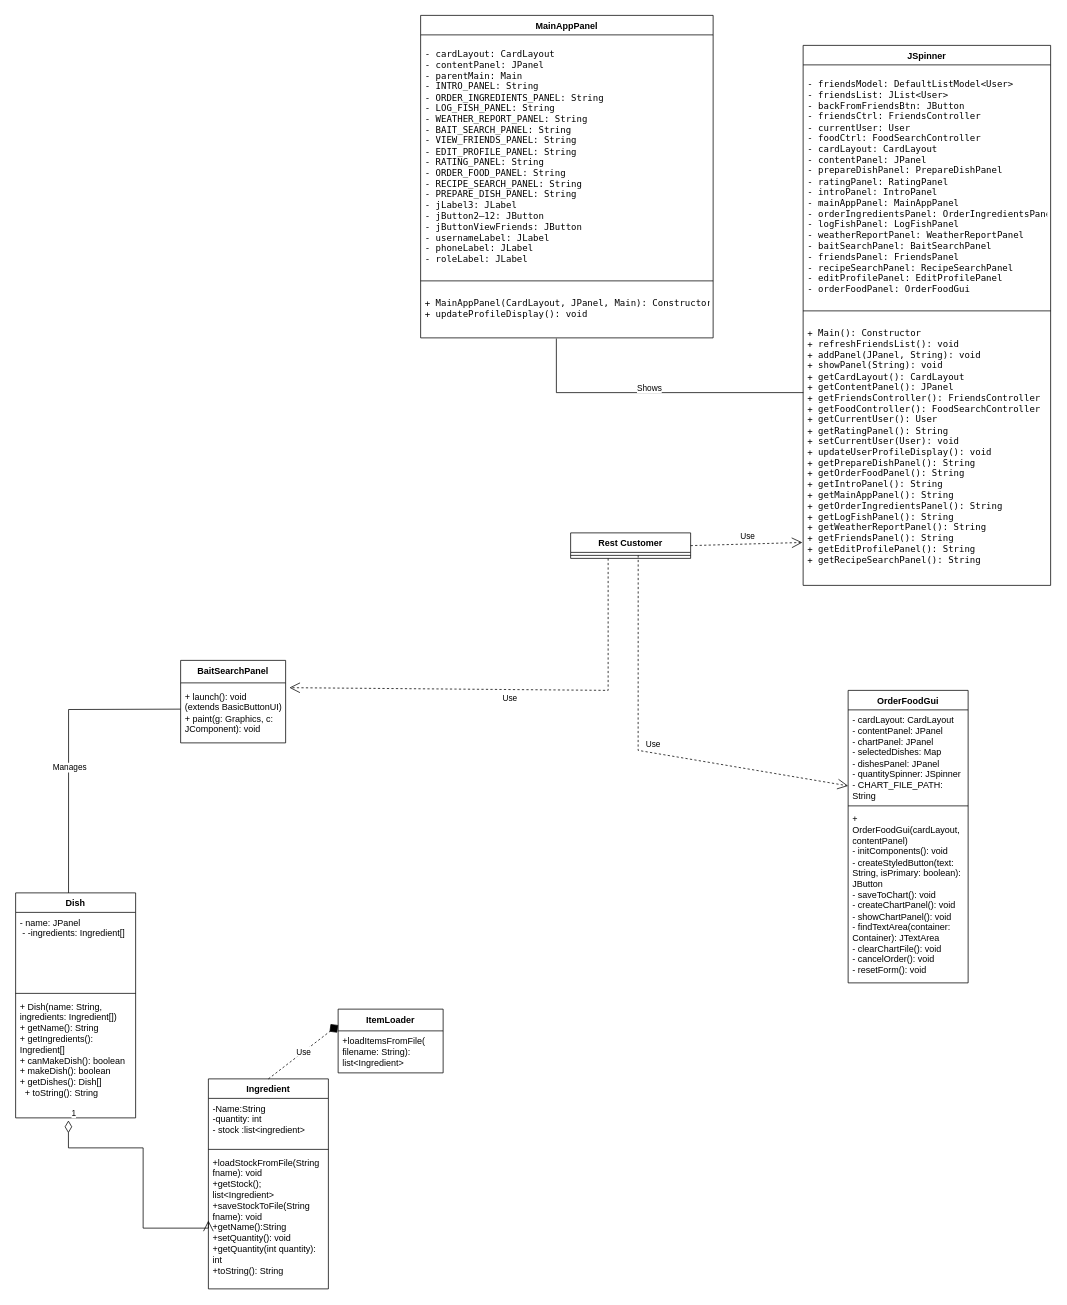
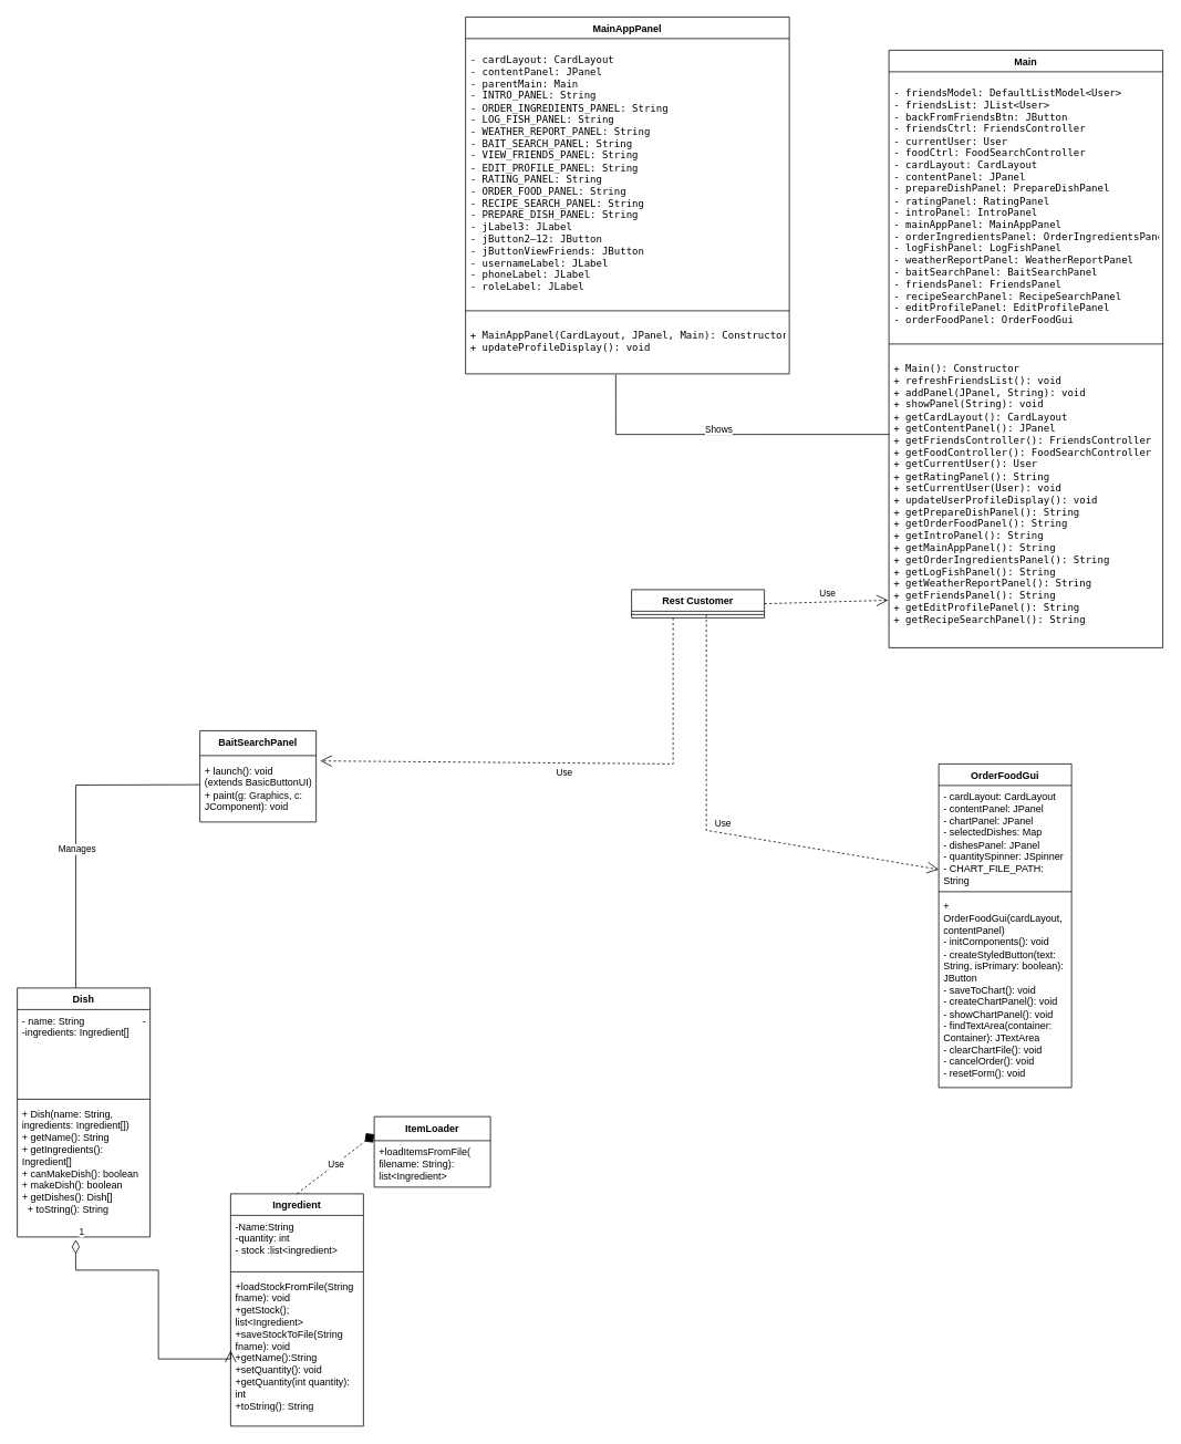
  <mxCell id="0" />
  <mxCell id="1" parent="0" />
  <mxCell id="2" value="OrderFoodGui" style="swimlane;fontStyle=1;align=center;verticalAlign=top;childLayout=stackLayout;horizontal=1;startSize=26;horizontalStack=0;resizeParent=1;resizeParentMax=0;resizeLast=0;collapsible=1;marginBottom=0;whiteSpace=wrap;html=1;" parent="1" vertex="1"><mxGeometry x="1130" y="920" width="160" height="390" as="geometry" /></mxCell>
  <mxCell id="3" value="- cardLayout: CardLayout&lt;div&gt;- contentPanel: JPanel&lt;/div&gt;&lt;div&gt;- chartPanel: JPanel&lt;/div&gt;&lt;div&gt;- selectedDishes: Map&lt;/div&gt;&lt;div&gt;- dishesPanel: JPanel&amp;nbsp;&lt;/div&gt;&lt;div&gt;- quantitySpinner: JSpinner&lt;/div&gt;&lt;div&gt;- CHART_FILE_PATH: String&lt;/div&gt;" style="text;strokeColor=none;fillColor=none;align=left;verticalAlign=top;spacingLeft=4;spacingRight=4;overflow=hidden;rotatable=0;points=[[0,0.5],[1,0.5]];portConstraint=eastwest;whiteSpace=wrap;html=1;" parent="2" vertex="1"><mxGeometry y="26" width="160" height="124" as="geometry" /></mxCell>
  <mxCell id="4" value="" style="line;strokeWidth=1;fillColor=none;align=left;verticalAlign=middle;spacingTop=-1;spacingLeft=3;spacingRight=3;rotatable=0;labelPosition=right;points=[];portConstraint=eastwest;strokeColor=inherit;" parent="2" vertex="1"><mxGeometry y="150" width="160" height="8" as="geometry" /></mxCell>
  <mxCell id="5" value="+ OrderFoodGui(cardLayout, contentPanel)&lt;div&gt;- initComponents(): void&lt;/div&gt;&lt;div&gt;- createStyledButton(text: String, isPrimary: boolean): JButton&amp;nbsp;&lt;/div&gt;&lt;div&gt;- saveToChart(): void&lt;/div&gt;&lt;div&gt;- createChartPanel(): void&lt;/div&gt;&lt;div&gt;- showChartPanel(): void&lt;/div&gt;&lt;div&gt;- findTextArea(container: Container): JTextArea&lt;/div&gt;&lt;div&gt;- clearChartFile(): void&lt;/div&gt;&lt;div&gt;- cancelOrder(): void&lt;/div&gt;&lt;div&gt;- resetForm(): void&amp;nbsp;&lt;/div&gt;" style="text;strokeColor=none;fillColor=none;align=left;verticalAlign=top;spacingLeft=4;spacingRight=4;overflow=hidden;rotatable=0;points=[[0,0.5],[1,0.5]];portConstraint=eastwest;whiteSpace=wrap;html=1;" parent="2" vertex="1"><mxGeometry y="158" width="160" height="232" as="geometry" /></mxCell>
  <mxCell id="6" value="Dish" style="swimlane;fontStyle=1;align=center;verticalAlign=top;childLayout=stackLayout;horizontal=1;startSize=26;horizontalStack=0;resizeParent=1;resizeParentMax=0;resizeLast=0;collapsible=1;marginBottom=0;whiteSpace=wrap;html=1;" parent="1" vertex="1"><mxGeometry x="20" y="1190" width="160" height="300" as="geometry" /></mxCell>
- <mxCell id="7" value="&lt;div&gt;- name: JPanel&amp;nbsp; &amp;nbsp; &amp;nbsp; &amp;nbsp; &amp;nbsp; &amp;nbsp; &amp;nbsp; &amp;nbsp; &amp;nbsp; &amp;nbsp; &lt;span style=&quot;background-color: transparent; color: light-dark(rgb(0, 0, 0), rgb(255, 255, 255));&quot;&gt;&amp;nbsp;- -ingredients: Ingredient[]&lt;/span&gt;&lt;/div&gt;" style="text;strokeColor=none;fillColor=none;align=left;verticalAlign=top;spacingLeft=4;spacingRight=4;overflow=hidden;rotatable=0;points=[[0,0.5],[1,0.5]];portConstraint=eastwest;whiteSpace=wrap;html=1;" parent="6" vertex="1"><mxGeometry y="26" width="160" height="104" as="geometry" /></mxCell>
+ <mxCell id="7" value="&lt;div&gt;- name: String&amp;nbsp; &amp;nbsp; &amp;nbsp; &amp;nbsp; &amp;nbsp; &amp;nbsp; &amp;nbsp; &amp;nbsp; &amp;nbsp; &amp;nbsp; &lt;span style=&quot;background-color: transparent; color: light-dark(rgb(0, 0, 0), rgb(255, 255, 255));&quot;&gt;&amp;nbsp;- -ingredients: Ingredient[]&lt;/span&gt;&lt;/div&gt;" style="text;strokeColor=none;fillColor=none;align=left;verticalAlign=top;spacingLeft=4;spacingRight=4;overflow=hidden;rotatable=0;points=[[0,0.5],[1,0.5]];portConstraint=eastwest;whiteSpace=wrap;html=1;" parent="6" vertex="1"><mxGeometry y="26" width="160" height="104" as="geometry" /></mxCell>
  <mxCell id="8" value="" style="line;strokeWidth=1;fillColor=none;align=left;verticalAlign=middle;spacingTop=-1;spacingLeft=3;spacingRight=3;rotatable=0;labelPosition=right;points=[];portConstraint=eastwest;strokeColor=inherit;" parent="6" vertex="1"><mxGeometry y="130" width="160" height="8" as="geometry" /></mxCell>
  <mxCell id="9" value="&lt;div&gt;+ Dish(name: String, ingredients: Ingredient[])&amp;nbsp;&amp;nbsp;&lt;/div&gt;&lt;div&gt;+ getName(): String&amp;nbsp; &amp;nbsp; &amp;nbsp; &amp;nbsp; &amp;nbsp; &amp;nbsp; &amp;nbsp;&lt;/div&gt;&lt;div&gt;+ getIngredients(): Ingredient[]&amp;nbsp; &amp;nbsp; &amp;nbsp; &amp;nbsp;&amp;nbsp;&lt;/div&gt;&lt;div&gt;+ canMakeDish(): boolean&amp;nbsp; &lt;span style=&quot;background-color: transparent; color: light-dark(rgb(0, 0, 0), rgb(255, 255, 255));&quot;&gt;+ makeDish(): boolean&amp;nbsp; &amp;nbsp; &amp;nbsp; &amp;nbsp;&amp;nbsp;&lt;/span&gt;&lt;/div&gt;&lt;div&gt;+ getDishes(): Dish[]&amp;nbsp; &amp;nbsp; &amp;nbsp; &amp;nbsp; &amp;nbsp; &amp;nbsp;&amp;nbsp;&lt;span style=&quot;background-color: transparent; color: light-dark(rgb(0, 0, 0), rgb(255, 255, 255));&quot;&gt;+ toString(): String&lt;/span&gt;&lt;/div&gt;" style="text;strokeColor=none;fillColor=none;align=left;verticalAlign=top;spacingLeft=4;spacingRight=4;overflow=hidden;rotatable=0;points=[[0,0.5],[1,0.5]];portConstraint=eastwest;whiteSpace=wrap;html=1;" parent="6" vertex="1"><mxGeometry y="138" width="160" height="162" as="geometry" /></mxCell>
  <mxCell id="10" value="Ingredient" style="swimlane;fontStyle=1;align=center;verticalAlign=top;childLayout=stackLayout;horizontal=1;startSize=26;horizontalStack=0;resizeParent=1;resizeParentMax=0;resizeLast=0;collapsible=1;marginBottom=0;whiteSpace=wrap;html=1;" parent="1" vertex="1"><mxGeometry x="277" y="1438" width="160" height="280" as="geometry" /></mxCell>
  <mxCell id="11" value="-Name:String&lt;div&gt;-quantity: int&lt;/div&gt;&lt;div&gt;- stock :list&amp;lt;ingredient&amp;gt;&lt;/div&gt;" style="text;strokeColor=none;fillColor=none;align=left;verticalAlign=top;spacingLeft=4;spacingRight=4;overflow=hidden;rotatable=0;points=[[0,0.5],[1,0.5]];portConstraint=eastwest;whiteSpace=wrap;html=1;" parent="10" vertex="1"><mxGeometry y="26" width="160" height="64" as="geometry" /></mxCell>
  <mxCell id="12" value="" style="line;strokeWidth=1;fillColor=none;align=left;verticalAlign=middle;spacingTop=-1;spacingLeft=3;spacingRight=3;rotatable=0;labelPosition=right;points=[];portConstraint=eastwest;strokeColor=inherit;" parent="10" vertex="1"><mxGeometry y="90" width="160" height="8" as="geometry" /></mxCell>
  <mxCell id="13" value="+loadStockFromFile(String fname): void&lt;div&gt;+getStock(); list&amp;lt;Ingredient&amp;gt;&lt;/div&gt;&lt;div&gt;+saveStockToFile(String fname): void&lt;/div&gt;&lt;div&gt;+getName():String&lt;/div&gt;&lt;div&gt;+setQuantity(): void&lt;/div&gt;&lt;div&gt;+getQuantity(int quantity): int&lt;/div&gt;&lt;div&gt;+toString(): String&amp;nbsp;&lt;/div&gt;" style="text;strokeColor=none;fillColor=none;align=left;verticalAlign=top;spacingLeft=4;spacingRight=4;overflow=hidden;rotatable=0;points=[[0,0.5],[1,0.5]];portConstraint=eastwest;whiteSpace=wrap;html=1;" parent="10" vertex="1"><mxGeometry y="98" width="160" height="182" as="geometry" /></mxCell>
  <mxCell id="14" value="" style="endArrow=none;html=1;edgeStyle=orthogonalEdgeStyle;rounded=0;exitX=0;exitY=0.5;exitDx=0;exitDy=0;entryX=0.441;entryY=0;entryDx=0;entryDy=0;entryPerimeter=0;" parent="1" target="6" edge="1"><mxGeometry relative="1" as="geometry"><mxPoint x="240" y="945" as="sourcePoint" /><mxPoint x="437" y="1130" as="targetPoint" /></mxGeometry></mxCell>
  <mxCell id="15" value="Manages" style="edgeLabel;html=1;align=center;verticalAlign=middle;resizable=0;points=[];" vertex="1" connectable="0" parent="14"><mxGeometry x="0.153" y="1" relative="1" as="geometry"><mxPoint y="-1" as="offset" /></mxGeometry></mxCell>
  <mxCell id="16" value="Use" style="endArrow=open;endSize=12;dashed=1;html=1;rounded=0;entryX=0;entryY=0.817;entryDx=0;entryDy=0;entryPerimeter=0;exitX=0.563;exitY=0.5;exitDx=0;exitDy=0;exitPerimeter=0;" parent="1" target="3" edge="1" source="31"><mxGeometry x="0.021" y="11" width="160" relative="1" as="geometry"><mxPoint x="850" y="800" as="sourcePoint" /><mxPoint x="960" y="934.57" as="targetPoint" /><Array as="points"><mxPoint x="850" y="1000" /></Array><mxPoint as="offset" /></mxGeometry></mxCell>
  <mxCell id="17" value="Use" style="endArrow=open;endSize=12;dashed=1;html=1;rounded=0;entryX=1.036;entryY=0.08;entryDx=0;entryDy=0;entryPerimeter=0;" parent="1" target="21" edge="1"><mxGeometry x="0.021" y="11" width="160" relative="1" as="geometry"><mxPoint x="810" y="744" as="sourcePoint" /><mxPoint x="399.2" y="899.56" as="targetPoint" /><Array as="points"><mxPoint x="810" y="920" /></Array><mxPoint as="offset" /></mxGeometry></mxCell>
  <mxCell id="18" value="ItemLoader" style="swimlane;fontStyle=1;align=center;verticalAlign=middle;childLayout=stackLayout;horizontal=1;startSize=29;horizontalStack=0;resizeParent=1;resizeParentMax=0;resizeLast=0;collapsible=0;marginBottom=0;html=1;whiteSpace=wrap;" vertex="1" parent="1"><mxGeometry x="450" y="1345" width="140" height="85" as="geometry" /></mxCell>
  <mxCell id="19" value="+loadItemsFromFile( filename: String): list&amp;lt;Ingredient&amp;gt;" style="text;html=1;strokeColor=none;fillColor=none;align=left;verticalAlign=middle;spacingLeft=4;spacingRight=4;overflow=hidden;rotatable=0;points=[[0,0.5],[1,0.5]];portConstraint=eastwest;whiteSpace=wrap;" vertex="1" parent="18"><mxGeometry y="29" width="140" height="56" as="geometry" /></mxCell>
  <mxCell id="20" value="BaitSearchPanel" style="swimlane;fontStyle=1;align=center;verticalAlign=middle;childLayout=stackLayout;horizontal=1;startSize=30;horizontalStack=0;resizeParent=1;resizeParentMax=0;resizeLast=0;collapsible=0;marginBottom=0;html=1;whiteSpace=wrap;" vertex="1" parent="1"><mxGeometry x="240" y="880" width="140" height="110" as="geometry" /></mxCell>
  <mxCell id="21" value="+ launch(): void&lt;div&gt;(extends BasicButtonUI)&lt;/div&gt;&lt;div&gt;+ paint(g: Graphics, c: JComponent): void&lt;/div&gt;" style="text;html=1;strokeColor=none;fillColor=none;align=left;verticalAlign=middle;spacingLeft=4;spacingRight=4;overflow=hidden;rotatable=0;points=[[0,0.5],[1,0.5]];portConstraint=eastwest;whiteSpace=wrap;" vertex="1" parent="20"><mxGeometry y="30" width="140" height="80" as="geometry" /></mxCell>
- <mxCell id="22" value="JSpinner" style="swimlane;fontStyle=1;align=center;verticalAlign=top;childLayout=stackLayout;horizontal=1;startSize=26;horizontalStack=0;resizeParent=1;resizeParentMax=0;resizeLast=0;collapsible=1;marginBottom=0;whiteSpace=wrap;html=1;" vertex="1" parent="1"><mxGeometry x="1070" y="60" width="330" height="720" as="geometry" /></mxCell>
+ <mxCell id="22" value="Main" style="swimlane;fontStyle=1;align=center;verticalAlign=top;childLayout=stackLayout;horizontal=1;startSize=26;horizontalStack=0;resizeParent=1;resizeParentMax=0;resizeLast=0;collapsible=1;marginBottom=0;whiteSpace=wrap;html=1;" vertex="1" parent="1"><mxGeometry x="1070" y="60" width="330" height="720" as="geometry" /></mxCell>
  <mxCell id="23" value="&lt;pre&gt;- friendsModel: DefaultListModel&amp;lt;User&amp;gt; &lt;br/&gt;- friendsList: JList&amp;lt;User&amp;gt;   &lt;br/&gt;- backFromFriendsBtn: JButton&lt;br/&gt;- friendsCtrl: FriendsController &lt;br/&gt;- currentUser: User          &lt;br/&gt;- foodCtrl: FoodSearchController &lt;br/&gt;- cardLayout: CardLayout     &lt;br/&gt;- contentPanel: JPanel       &lt;br/&gt;- prepareDishPanel: PrepareDishPanel &lt;br/&gt;- ratingPanel: RatingPanel   &lt;br/&gt;- introPanel: IntroPanel     &lt;br/&gt;- mainAppPanel: MainAppPanel &lt;br/&gt;- orderIngredientsPanel: OrderIngredientsPanel &lt;br/&gt;- logFishPanel: LogFishPanel &lt;br/&gt;- weatherReportPanel: WeatherReportPanel &lt;br/&gt;- baitSearchPanel: BaitSearchPanel &lt;br/&gt;- friendsPanel: FriendsPanel &lt;br/&gt;- recipeSearchPanel: RecipeSearchPanel &lt;br/&gt;- editProfilePanel: EditProfilePanel &lt;br/&gt;- orderFoodPanel: OrderFoodGui &lt;/pre&gt;" style="text;strokeColor=none;fillColor=none;align=left;verticalAlign=top;spacingLeft=4;spacingRight=4;overflow=hidden;rotatable=0;points=[[0,0.5],[1,0.5]];portConstraint=eastwest;whiteSpace=wrap;html=1;" vertex="1" parent="22"><mxGeometry y="26" width="330" height="324" as="geometry" /></mxCell>
  <mxCell id="24" value="" style="line;strokeWidth=1;fillColor=none;align=left;verticalAlign=middle;spacingTop=-1;spacingLeft=3;spacingRight=3;rotatable=0;labelPosition=right;points=[];portConstraint=eastwest;strokeColor=inherit;" vertex="1" parent="22"><mxGeometry y="350" width="330" height="8" as="geometry" /></mxCell>
  <mxCell id="25" value="&lt;pre&gt;+ Main(): Constructor        &lt;br/&gt;+ refreshFriendsList(): void &lt;br/&gt;+ addPanel(JPanel, String): void &lt;br/&gt;+ showPanel(String): void    &lt;br/&gt;+ getCardLayout(): CardLayout&lt;br/&gt;+ getContentPanel(): JPanel  &lt;br/&gt;+ getFriendsController(): FriendsController &lt;br/&gt;+ getFoodController(): FoodSearchController &lt;br/&gt;+ getCurrentUser(): User     &lt;br/&gt;+ getRatingPanel(): String   &lt;br/&gt;+ setCurrentUser(User): void &lt;br/&gt;+ updateUserProfileDisplay(): void &lt;br/&gt;+ getPrepareDishPanel(): String &lt;br/&gt;+ getOrderFoodPanel(): String&lt;br/&gt;+ getIntroPanel(): String    &lt;br/&gt;+ getMainAppPanel(): String  &lt;br/&gt;+ getOrderIngredientsPanel(): String &lt;br/&gt;+ getLogFishPanel(): String  &lt;br/&gt;+ getWeatherReportPanel(): String &lt;br/&gt;+ getFriendsPanel(): String  &lt;br/&gt;+ getEditProfilePanel(): String &lt;br/&gt;+ getRecipeSearchPanel(): String&lt;/pre&gt;" style="text;strokeColor=none;fillColor=none;align=left;verticalAlign=top;spacingLeft=4;spacingRight=4;overflow=hidden;rotatable=0;points=[[0,0.5],[1,0.5]];portConstraint=eastwest;whiteSpace=wrap;html=1;" vertex="1" parent="22"><mxGeometry y="358" width="330" height="362" as="geometry" /></mxCell>
  <mxCell id="26" value="MainAppPanel" style="swimlane;fontStyle=1;align=center;verticalAlign=top;childLayout=stackLayout;horizontal=1;startSize=26;horizontalStack=0;resizeParent=1;resizeParentMax=0;resizeLast=0;collapsible=1;marginBottom=0;whiteSpace=wrap;html=1;" vertex="1" parent="1"><mxGeometry x="560" y="20" width="390" height="430" as="geometry" /></mxCell>
  <mxCell id="27" value="&lt;pre&gt;- cardLayout: CardLayout     &lt;br/&gt;- contentPanel: JPanel       &lt;br/&gt;- parentMain: Main           &lt;br/&gt;- INTRO_PANEL: String        &lt;br/&gt;- ORDER_INGREDIENTS_PANEL: String &lt;br/&gt;- LOG_FISH_PANEL: String     &lt;br/&gt;- WEATHER_REPORT_PANEL: String &lt;br/&gt;- BAIT_SEARCH_PANEL: String  &lt;br/&gt;- VIEW_FRIENDS_PANEL: String &lt;br/&gt;- EDIT_PROFILE_PANEL: String &lt;br/&gt;- RATING_PANEL: String       &lt;br/&gt;- ORDER_FOOD_PANEL: String   &lt;br/&gt;- RECIPE_SEARCH_PANEL: String &lt;br/&gt;- PREPARE_DISH_PANEL: String &lt;br/&gt;- jLabel3: JLabel            &lt;br/&gt;- jButton2–12: JButton       &lt;br/&gt;- jButtonViewFriends: JButton&lt;br/&gt;- usernameLabel: JLabel      &lt;br/&gt;- phoneLabel: JLabel         &lt;br/&gt;- roleLabel: JLabel&lt;/pre&gt;" style="text;strokeColor=none;fillColor=none;align=left;verticalAlign=top;spacingLeft=4;spacingRight=4;overflow=hidden;rotatable=0;points=[[0,0.5],[1,0.5]];portConstraint=eastwest;whiteSpace=wrap;html=1;" vertex="1" parent="26"><mxGeometry y="26" width="390" height="324" as="geometry" /></mxCell>
  <mxCell id="28" value="" style="line;strokeWidth=1;fillColor=none;align=left;verticalAlign=middle;spacingTop=-1;spacingLeft=3;spacingRight=3;rotatable=0;labelPosition=right;points=[];portConstraint=eastwest;strokeColor=inherit;" vertex="1" parent="26"><mxGeometry y="350" width="390" height="8" as="geometry" /></mxCell>
  <mxCell id="29" value="&lt;pre&gt;+ MainAppPanel(CardLayout, JPanel, Main): Constructor &lt;br/&gt;+ updateProfileDisplay(): void &lt;/pre&gt;" style="text;strokeColor=none;fillColor=none;align=left;verticalAlign=top;spacingLeft=4;spacingRight=4;overflow=hidden;rotatable=0;points=[[0,0.5],[1,0.5]];portConstraint=eastwest;whiteSpace=wrap;html=1;" vertex="1" parent="26"><mxGeometry y="358" width="390" height="72" as="geometry" /></mxCell>
  <mxCell id="30" value="Rest Customer" style="swimlane;fontStyle=1;align=center;verticalAlign=top;childLayout=stackLayout;horizontal=1;startSize=26;horizontalStack=0;resizeParent=1;resizeParentMax=0;resizeLast=0;collapsible=1;marginBottom=0;whiteSpace=wrap;html=1;" vertex="1" parent="1"><mxGeometry x="760" y="710" width="160" height="34" as="geometry" /></mxCell>
  <mxCell id="31" value="" style="line;strokeWidth=1;fillColor=none;align=left;verticalAlign=middle;spacingTop=-1;spacingLeft=3;spacingRight=3;rotatable=0;labelPosition=right;points=[];portConstraint=eastwest;strokeColor=inherit;" vertex="1" parent="30"><mxGeometry y="26" width="160" height="8" as="geometry" /></mxCell>
  <mxCell id="32" value="Use" style="endArrow=open;endSize=12;dashed=1;html=1;rounded=0;entryX=-0.003;entryY=0.842;entryDx=0;entryDy=0;entryPerimeter=0;exitX=1;exitY=0.5;exitDx=0;exitDy=0;" edge="1" parent="1" source="30" target="25"><mxGeometry x="0.021" y="11" width="160" relative="1" as="geometry"><mxPoint x="930" y="640" as="sourcePoint" /><mxPoint x="1220" y="943" as="targetPoint" /><Array as="points" /><mxPoint as="offset" /></mxGeometry></mxCell>
  <mxCell id="33" value="" style="endArrow=none;html=1;edgeStyle=orthogonalEdgeStyle;rounded=0;exitX=0.001;exitY=0.29;exitDx=0;exitDy=0;entryX=0.464;entryY=1.012;entryDx=0;entryDy=0;entryPerimeter=0;exitPerimeter=0;" edge="1" parent="1" source="25" target="29"><mxGeometry relative="1" as="geometry"><mxPoint x="1034.22" y="523.486" as="sourcePoint" /><mxPoint x="720" y="496.028" as="targetPoint" /></mxGeometry></mxCell>
  <mxCell id="34" value="Shows" style="edgeLabel;html=1;align=center;verticalAlign=middle;resizable=0;points=[];" vertex="1" connectable="0" parent="33"><mxGeometry x="0.025" y="-6" relative="1" as="geometry"><mxPoint as="offset" /></mxGeometry></mxCell>
  <mxCell id="35" value="1" style="endArrow=open;html=1;endSize=12;startArrow=diamondThin;startSize=14;startFill=0;edgeStyle=orthogonalEdgeStyle;align=left;verticalAlign=bottom;rounded=0;exitX=0.44;exitY=1.021;exitDx=0;exitDy=0;exitPerimeter=0;entryX=0;entryY=0.5;entryDx=0;entryDy=0;" edge="1" parent="1" source="9" target="13"><mxGeometry x="-1" y="3" relative="1" as="geometry"><mxPoint x="50" y="1530.076" as="sourcePoint" /><mxPoint x="237.08" y="1637.242" as="targetPoint" /><Array as="points"><mxPoint x="90" y="1530" /><mxPoint x="190" y="1530" /><mxPoint x="190" y="1637" /><mxPoint x="277" y="1637" /></Array></mxGeometry></mxCell>
  <mxCell id="36" value="Use" style="endArrow=diamond;endSize=12;dashed=1;html=1;rounded=0;entryX=0;entryY=0.25;entryDx=0;entryDy=0;exitX=0.5;exitY=0;exitDx=0;exitDy=0;" edge="1" parent="1" source="10" target="18"><mxGeometry width="160" relative="1" as="geometry"><mxPoint x="270" y="1320" as="sourcePoint" /><mxPoint x="430" y="1320" as="targetPoint" /></mxGeometry></mxCell>
